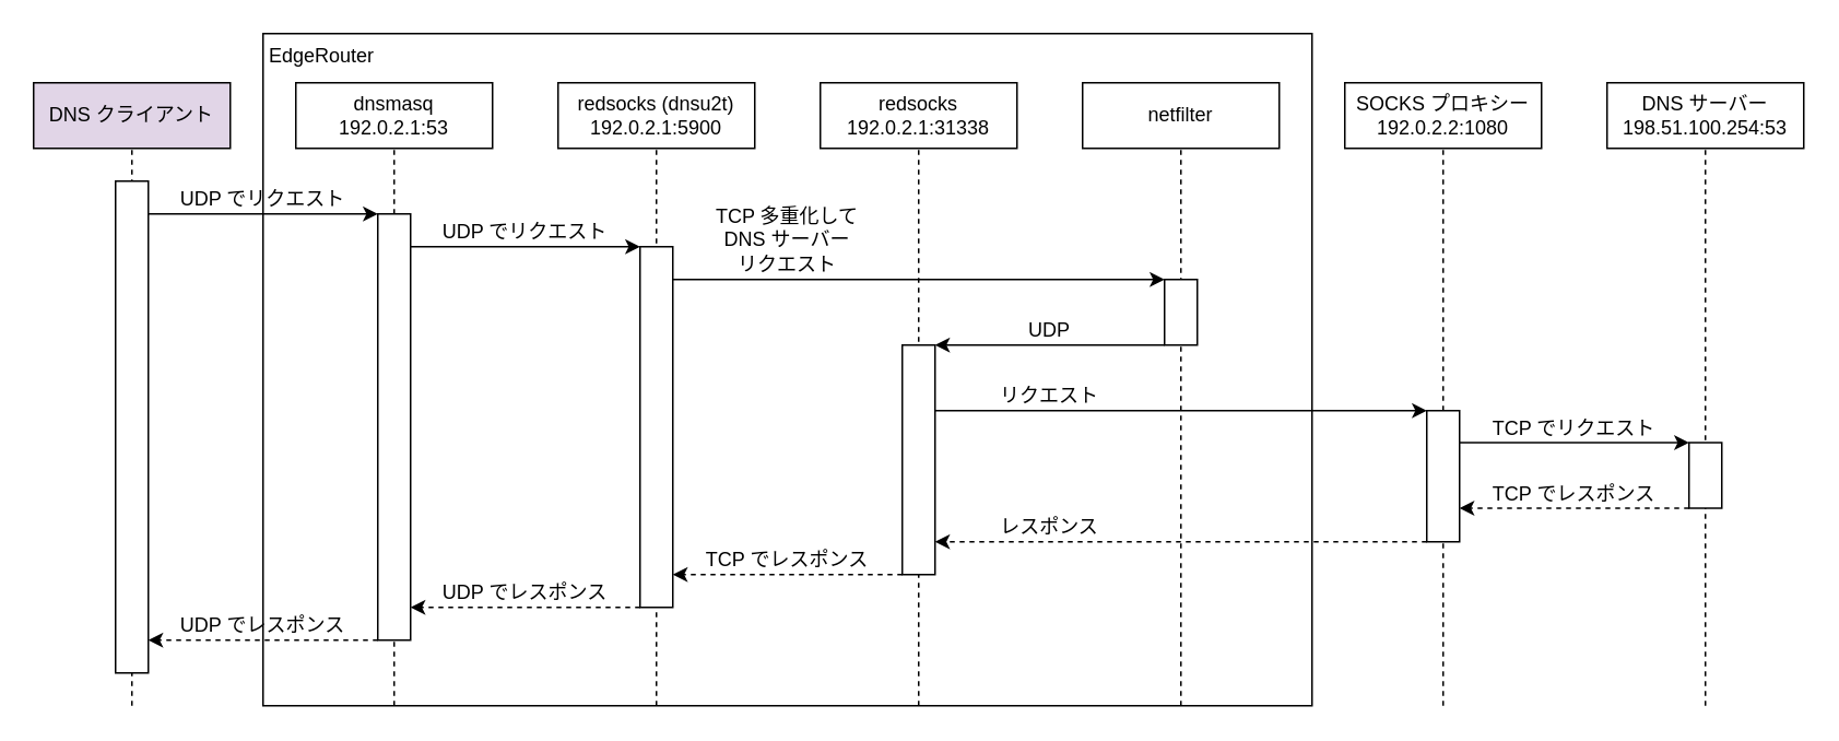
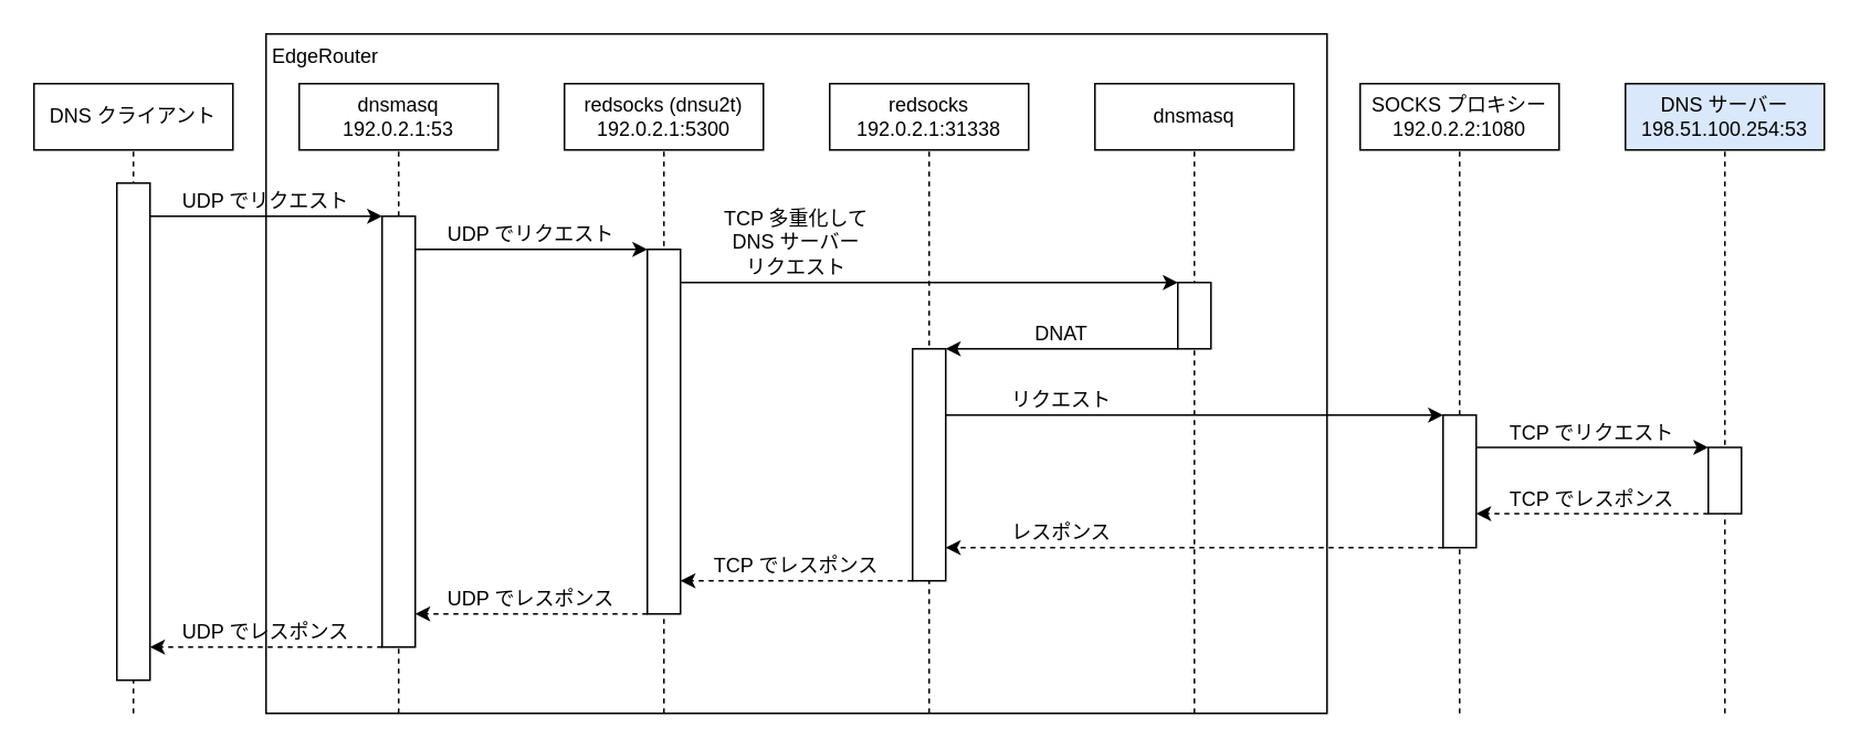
  <mxCell id="0" />
  <mxCell id="1" parent="0" />
  <mxCell id="2" value="EdgeRouter" style="rounded=0;whiteSpace=wrap;html=1;fillColor=none;align=left;verticalAlign=top;spacingLeft=2;" parent="1" vertex="1"><mxGeometry x="160" y="20" width="640" height="410" as="geometry" /></mxCell>
  <mxCell id="3" value="" style="endArrow=none;html=1;dashed=1;" parent="1" edge="1"><mxGeometry width="50" height="50" relative="1" as="geometry"><mxPoint x="720" y="430" as="sourcePoint" /><mxPoint x="720" y="90" as="targetPoint" /></mxGeometry></mxCell>
  <mxCell id="4" value="" style="endArrow=none;html=1;dashed=1;" parent="1" edge="1"><mxGeometry width="50" height="50" relative="1" as="geometry"><mxPoint x="1040" y="430" as="sourcePoint" /><mxPoint x="1040" y="90" as="targetPoint" /></mxGeometry></mxCell>
  <mxCell id="5" value="" style="endArrow=none;html=1;dashed=1;" parent="1" edge="1"><mxGeometry width="50" height="50" relative="1" as="geometry"><mxPoint x="880" y="430" as="sourcePoint" /><mxPoint x="880" y="90" as="targetPoint" /></mxGeometry></mxCell>
  <mxCell id="6" value="" style="endArrow=none;html=1;dashed=1;" parent="1" edge="1"><mxGeometry width="50" height="50" relative="1" as="geometry"><mxPoint x="560" y="430" as="sourcePoint" /><mxPoint x="560" y="90" as="targetPoint" /></mxGeometry></mxCell>
  <mxCell id="7" value="" style="endArrow=none;html=1;dashed=1;" parent="1" edge="1"><mxGeometry width="50" height="50" relative="1" as="geometry"><mxPoint x="400" y="430" as="sourcePoint" /><mxPoint x="400" y="90" as="targetPoint" /></mxGeometry></mxCell>
  <mxCell id="8" value="" style="endArrow=none;html=1;dashed=1;" parent="1" edge="1"><mxGeometry width="50" height="50" relative="1" as="geometry"><mxPoint x="80" y="430" as="sourcePoint" /><mxPoint x="80" y="90" as="targetPoint" /></mxGeometry></mxCell>
- <mxCell id="9" value="DNS クライアント" style="rounded=0;whiteSpace=wrap;html=1;fillColor=#e1d5e7;" parent="1" vertex="1"><mxGeometry x="20" y="50" width="120" height="40" as="geometry" /></mxCell>
+ <mxCell id="9" value="DNS クライアント" style="rounded=0;whiteSpace=wrap;html=1;" parent="1" vertex="1"><mxGeometry x="20" y="50" width="120" height="40" as="geometry" /></mxCell>
  <mxCell id="10" value="" style="rounded=0;whiteSpace=wrap;html=1;" parent="1" vertex="1"><mxGeometry x="70" y="110" width="20" height="300" as="geometry" /></mxCell>
- <mxCell id="11" value="redsocks (dnsu2t)&lt;br&gt;192.0.2.1:5900" style="rounded=0;whiteSpace=wrap;html=1;" parent="1" vertex="1"><mxGeometry x="340" y="50" width="120" height="40" as="geometry" /></mxCell>
+ <mxCell id="11" value="redsocks (dnsu2t)&lt;br&gt;192.0.2.1:5300" style="rounded=0;whiteSpace=wrap;html=1;" parent="1" vertex="1"><mxGeometry x="340" y="50" width="120" height="40" as="geometry" /></mxCell>
  <mxCell id="12" value="" style="rounded=0;whiteSpace=wrap;html=1;" parent="1" vertex="1"><mxGeometry x="390" y="150" width="20" height="220" as="geometry" /></mxCell>
  <mxCell id="13" value="redsocks&lt;br&gt;192.0.2.1:31338" style="rounded=0;whiteSpace=wrap;html=1;" parent="1" vertex="1"><mxGeometry x="500" y="50" width="120" height="40" as="geometry" /></mxCell>
  <mxCell id="14" value="SOCKS プロキシー&lt;br&gt;192.0.2.2:1080" style="rounded=0;whiteSpace=wrap;html=1;" parent="1" vertex="1"><mxGeometry x="820" y="50" width="120" height="40" as="geometry" /></mxCell>
- <mxCell id="15" value="DNS サーバー&lt;br&gt;198.51.100.254:53" style="rounded=0;whiteSpace=wrap;html=1;" parent="1" vertex="1"><mxGeometry x="980" y="50" width="120" height="40" as="geometry" /></mxCell>
+ <mxCell id="15" value="DNS サーバー&lt;br&gt;198.51.100.254:53" style="rounded=0;whiteSpace=wrap;html=1;fillColor=#dae8fc;" parent="1" vertex="1"><mxGeometry x="980" y="50" width="120" height="40" as="geometry" /></mxCell>
  <mxCell id="16" value="" style="rounded=0;whiteSpace=wrap;html=1;" parent="1" vertex="1"><mxGeometry x="870" y="250" width="20" height="80" as="geometry" /></mxCell>
  <mxCell id="17" value="" style="rounded=0;whiteSpace=wrap;html=1;" parent="1" vertex="1"><mxGeometry x="1030" y="269.5" width="20" height="40" as="geometry" /></mxCell>
  <mxCell id="18" value="" style="endArrow=classic;html=1;" parent="1" edge="1"><mxGeometry width="50" height="50" relative="1" as="geometry"><mxPoint x="90" y="130" as="sourcePoint" /><mxPoint x="230" y="130" as="targetPoint" /></mxGeometry></mxCell>
  <mxCell id="19" value="" style="endArrow=classic;html=1;" parent="1" edge="1"><mxGeometry width="50" height="50" relative="1" as="geometry"><mxPoint x="710" y="210" as="sourcePoint" /><mxPoint x="570" y="210" as="targetPoint" /></mxGeometry></mxCell>
  <mxCell id="20" value="" style="endArrow=classic;html=1;" parent="1" edge="1"><mxGeometry width="50" height="50" relative="1" as="geometry"><mxPoint x="890" y="269.5" as="sourcePoint" /><mxPoint x="1030" y="269.5" as="targetPoint" /></mxGeometry></mxCell>
  <mxCell id="21" value="" style="endArrow=classic;html=1;dashed=1;" parent="1" edge="1"><mxGeometry width="50" height="50" relative="1" as="geometry"><mxPoint x="1030" y="309.5" as="sourcePoint" /><mxPoint x="890" y="309.5" as="targetPoint" /></mxGeometry></mxCell>
  <mxCell id="22" value="" style="endArrow=classic;html=1;dashed=1;" parent="1" edge="1"><mxGeometry width="50" height="50" relative="1" as="geometry"><mxPoint x="870" y="330" as="sourcePoint" /><mxPoint x="570" y="330" as="targetPoint" /></mxGeometry></mxCell>
  <mxCell id="23" value="" style="endArrow=classic;html=1;dashed=1;" parent="1" edge="1"><mxGeometry width="50" height="50" relative="1" as="geometry"><mxPoint x="550" y="350" as="sourcePoint" /><mxPoint x="410" y="350" as="targetPoint" /></mxGeometry></mxCell>
  <mxCell id="24" value="" style="endArrow=classic;html=1;dashed=1;" parent="1" edge="1"><mxGeometry width="50" height="50" relative="1" as="geometry"><mxPoint x="230" y="390" as="sourcePoint" /><mxPoint x="90" y="390" as="targetPoint" /></mxGeometry></mxCell>
- <mxCell id="25" value="netfilter" style="rounded=0;whiteSpace=wrap;html=1;" parent="1" vertex="1"><mxGeometry x="660" y="50" width="120" height="40" as="geometry" /></mxCell>
+ <mxCell id="25" value="dnsmasq" style="rounded=0;whiteSpace=wrap;html=1;" parent="1" vertex="1"><mxGeometry x="660" y="50" width="120" height="40" as="geometry" /></mxCell>
  <mxCell id="26" value="" style="rounded=0;whiteSpace=wrap;html=1;" parent="1" vertex="1"><mxGeometry x="550" y="210" width="20" height="140" as="geometry" /></mxCell>
  <mxCell id="27" value="" style="endArrow=classic;html=1;" parent="1" edge="1"><mxGeometry width="50" height="50" relative="1" as="geometry"><mxPoint x="570" y="250" as="sourcePoint" /><mxPoint x="870" y="250" as="targetPoint" /></mxGeometry></mxCell>
  <mxCell id="28" value="UDP でリクエスト" style="text;html=1;strokeColor=none;fillColor=none;align=center;verticalAlign=bottom;whiteSpace=wrap;rounded=0;" parent="1" vertex="1"><mxGeometry x="100" y="90" width="120" height="40" as="geometry" /></mxCell>
- <mxCell id="29" value="UDP" style="text;html=1;strokeColor=none;fillColor=none;align=center;verticalAlign=bottom;whiteSpace=wrap;rounded=0;" parent="1" vertex="1"><mxGeometry x="580" y="170" width="120" height="40" as="geometry" /></mxCell>
+ <mxCell id="29" value="DNAT" style="text;html=1;strokeColor=none;fillColor=none;align=center;verticalAlign=bottom;whiteSpace=wrap;rounded=0;" parent="1" vertex="1"><mxGeometry x="580" y="170" width="120" height="40" as="geometry" /></mxCell>
  <mxCell id="30" value="TCP 多重化して&lt;br&gt;DNS サーバー&lt;br&gt;リクエスト" style="text;html=1;strokeColor=none;fillColor=none;align=center;verticalAlign=bottom;whiteSpace=wrap;rounded=0;" parent="1" vertex="1"><mxGeometry x="420" y="110" width="120" height="60" as="geometry" /></mxCell>
  <mxCell id="31" value="" style="rounded=0;whiteSpace=wrap;html=1;fillColor=#ffffff;" parent="1" vertex="1"><mxGeometry x="710" y="170" width="20" height="40" as="geometry" /></mxCell>
  <mxCell id="32" value="" style="endArrow=classic;html=1;" parent="1" edge="1"><mxGeometry width="50" height="50" relative="1" as="geometry"><mxPoint x="410" y="170" as="sourcePoint" /><mxPoint x="710" y="170" as="targetPoint" /></mxGeometry></mxCell>
  <mxCell id="33" value="リクエスト" style="text;html=1;strokeColor=none;fillColor=none;align=center;verticalAlign=bottom;whiteSpace=wrap;rounded=0;" parent="1" vertex="1"><mxGeometry x="580" y="210" width="120" height="40" as="geometry" /></mxCell>
  <mxCell id="34" value="TCP でリクエスト" style="text;html=1;strokeColor=none;fillColor=none;align=center;verticalAlign=bottom;whiteSpace=wrap;rounded=0;" parent="1" vertex="1"><mxGeometry x="900" y="229.5" width="120" height="40" as="geometry" /></mxCell>
  <mxCell id="35" value="TCP でレスポンス" style="text;html=1;strokeColor=none;fillColor=none;align=center;verticalAlign=bottom;whiteSpace=wrap;rounded=0;" parent="1" vertex="1"><mxGeometry x="900" y="269.5" width="120" height="40" as="geometry" /></mxCell>
  <mxCell id="36" value="レスポンス" style="text;html=1;strokeColor=none;fillColor=none;align=center;verticalAlign=bottom;whiteSpace=wrap;rounded=0;" parent="1" vertex="1"><mxGeometry x="580" y="290" width="120" height="40" as="geometry" /></mxCell>
  <mxCell id="37" value="TCP でレスポンス" style="text;html=1;strokeColor=none;fillColor=none;align=center;verticalAlign=bottom;whiteSpace=wrap;rounded=0;" parent="1" vertex="1"><mxGeometry x="420" y="309.5" width="120" height="40" as="geometry" /></mxCell>
  <mxCell id="38" value="UDP でレスポンス" style="text;html=1;strokeColor=none;fillColor=none;align=center;verticalAlign=bottom;whiteSpace=wrap;rounded=0;" parent="1" vertex="1"><mxGeometry x="100" y="350" width="120" height="40" as="geometry" /></mxCell>
  <mxCell id="39" value="dnsmasq&lt;br&gt;192.0.2.1:53" style="rounded=0;whiteSpace=wrap;html=1;" parent="1" vertex="1"><mxGeometry x="180" y="50" width="120" height="40" as="geometry" /></mxCell>
  <mxCell id="40" value="" style="endArrow=none;html=1;dashed=1;" parent="1" edge="1"><mxGeometry width="50" height="50" relative="1" as="geometry"><mxPoint x="240" y="430" as="sourcePoint" /><mxPoint x="240" y="90" as="targetPoint" /></mxGeometry></mxCell>
  <mxCell id="41" value="" style="rounded=0;whiteSpace=wrap;html=1;" parent="1" vertex="1"><mxGeometry x="230" y="130" width="20" height="260" as="geometry" /></mxCell>
  <mxCell id="42" value="" style="endArrow=classic;html=1;" parent="1" edge="1"><mxGeometry width="50" height="50" relative="1" as="geometry"><mxPoint x="250" y="150" as="sourcePoint" /><mxPoint x="390" y="150" as="targetPoint" /></mxGeometry></mxCell>
  <mxCell id="43" value="UDP でリクエスト" style="text;html=1;strokeColor=none;fillColor=none;align=center;verticalAlign=bottom;whiteSpace=wrap;rounded=0;" parent="1" vertex="1"><mxGeometry x="260" y="110" width="120" height="40" as="geometry" /></mxCell>
  <mxCell id="44" value="UDP でレスポンス" style="text;html=1;strokeColor=none;fillColor=none;align=center;verticalAlign=bottom;whiteSpace=wrap;rounded=0;" parent="1" vertex="1"><mxGeometry x="260" y="330" width="120" height="40" as="geometry" /></mxCell>
  <mxCell id="45" value="" style="endArrow=classic;html=1;dashed=1;" parent="1" edge="1"><mxGeometry width="50" height="50" relative="1" as="geometry"><mxPoint x="390" y="370" as="sourcePoint" /><mxPoint x="250" y="370" as="targetPoint" /></mxGeometry></mxCell>
